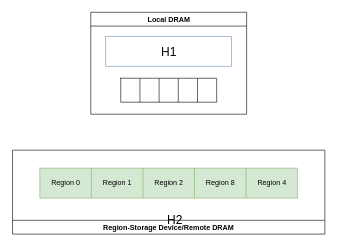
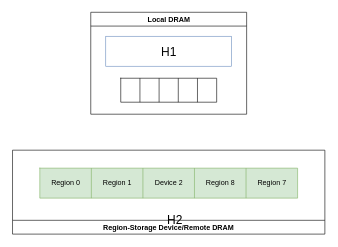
  <mxCell id="0" />
  <mxCell id="1" parent="0" />
  <mxCell id="2" value="Region-Storage Device/Remote DRAM" style="swimlane;whiteSpace=wrap;html=1;direction=west;" vertex="1" parent="1"><mxGeometry x="20" y="250" width="521" height="140" as="geometry"><mxRectangle x="39" y="270" width="240" height="30" as="alternateBounds" /></mxGeometry></mxCell>
  <mxCell id="3" value="" style="shape=table;startSize=0;container=1;collapsible=0;childLayout=tableLayout;fillColor=#d5e8d4;strokeColor=#82b366;" vertex="1" parent="2"><mxGeometry x="45.5" y="30" width="430" height="50" as="geometry" /></mxCell>
  <mxCell id="4" value="" style="shape=tableRow;horizontal=0;startSize=0;swimlaneHead=0;swimlaneBody=0;strokeColor=inherit;top=0;left=0;bottom=0;right=0;collapsible=0;dropTarget=0;fillColor=none;points=[[0,0.5],[1,0.5]];portConstraint=eastwest;" vertex="1" parent="3"><mxGeometry width="430" height="50" as="geometry" /></mxCell>
  <mxCell id="5" value="Region 0" style="shape=partialRectangle;html=1;whiteSpace=wrap;connectable=0;strokeColor=inherit;overflow=hidden;fillColor=none;top=0;left=0;bottom=0;right=0;pointerEvents=1;" vertex="1" parent="4"><mxGeometry width="86" height="50" as="geometry"><mxRectangle width="86" height="50" as="alternateBounds" /></mxGeometry></mxCell>
  <mxCell id="6" value="Region 1" style="shape=partialRectangle;html=1;whiteSpace=wrap;connectable=0;strokeColor=inherit;overflow=hidden;fillColor=none;top=0;left=0;bottom=0;right=0;pointerEvents=1;" vertex="1" parent="4"><mxGeometry x="86" width="86" height="50" as="geometry"><mxRectangle width="86" height="50" as="alternateBounds" /></mxGeometry></mxCell>
- <mxCell id="7" value="Region 2" style="shape=partialRectangle;html=1;whiteSpace=wrap;connectable=0;strokeColor=inherit;overflow=hidden;fillColor=none;top=0;left=0;bottom=0;right=0;pointerEvents=1;" vertex="1" parent="4"><mxGeometry x="172" width="86" height="50" as="geometry"><mxRectangle width="86" height="50" as="alternateBounds" /></mxGeometry></mxCell>
+ <mxCell id="7" value="Device 2" style="shape=partialRectangle;html=1;whiteSpace=wrap;connectable=0;strokeColor=inherit;overflow=hidden;fillColor=none;top=0;left=0;bottom=0;right=0;pointerEvents=1;" vertex="1" parent="4"><mxGeometry x="172" width="86" height="50" as="geometry"><mxRectangle width="86" height="50" as="alternateBounds" /></mxGeometry></mxCell>
  <mxCell id="8" value="Region 8" style="shape=partialRectangle;html=1;whiteSpace=wrap;connectable=0;strokeColor=inherit;overflow=hidden;fillColor=none;top=0;left=0;bottom=0;right=0;pointerEvents=1;" vertex="1" parent="4"><mxGeometry x="258" width="86" height="50" as="geometry"><mxRectangle width="86" height="50" as="alternateBounds" /></mxGeometry></mxCell>
- <mxCell id="9" value="Region 4" style="shape=partialRectangle;html=1;whiteSpace=wrap;connectable=0;strokeColor=inherit;overflow=hidden;fillColor=none;top=0;left=0;bottom=0;right=0;pointerEvents=1;" vertex="1" parent="4"><mxGeometry x="344" width="86" height="50" as="geometry"><mxRectangle width="86" height="50" as="alternateBounds" /></mxGeometry></mxCell>
+ <mxCell id="9" value="Region 7" style="shape=partialRectangle;html=1;whiteSpace=wrap;connectable=0;strokeColor=inherit;overflow=hidden;fillColor=none;top=0;left=0;bottom=0;right=0;pointerEvents=1;" vertex="1" parent="4"><mxGeometry x="344" width="86" height="50" as="geometry"><mxRectangle width="86" height="50" as="alternateBounds" /></mxGeometry></mxCell>
  <mxCell id="10" value="&lt;font style=&quot;font-size: 20px;&quot;&gt;H2&lt;/font&gt;" style="text;html=1;align=center;verticalAlign=middle;whiteSpace=wrap;rounded=0;" vertex="1" parent="2"><mxGeometry x="240.5" y="100" width="60" height="30" as="geometry" /></mxCell>
  <mxCell id="11" value="Local DRAM" style="swimlane;whiteSpace=wrap;html=1;" vertex="1" parent="1"><mxGeometry x="150.5" y="20" width="260" height="170" as="geometry" /></mxCell>
  <mxCell id="12" value="&lt;font style=&quot;font-size: 20px;&quot;&gt;H1&lt;/font&gt;" style="rounded=0;whiteSpace=wrap;html=1;fillColor=#ffffff;strokeColor=#6c8ebf;" vertex="1" parent="11"><mxGeometry x="25" y="40" width="210" height="50" as="geometry" /></mxCell>
  <mxCell id="13" value="" style="shape=table;startSize=0;container=1;collapsible=0;childLayout=tableLayout;" vertex="1" parent="11"><mxGeometry x="50" y="110" width="160" height="40" as="geometry" /></mxCell>
  <mxCell id="14" value="" style="shape=tableRow;horizontal=0;startSize=0;swimlaneHead=0;swimlaneBody=0;strokeColor=inherit;top=0;left=0;bottom=0;right=0;collapsible=0;dropTarget=0;fillColor=none;points=[[0,0.5],[1,0.5]];portConstraint=eastwest;" vertex="1" parent="13"><mxGeometry width="160" height="40" as="geometry" /></mxCell>
  <mxCell id="15" value="" style="shape=partialRectangle;html=1;whiteSpace=wrap;connectable=0;strokeColor=inherit;overflow=hidden;fillColor=none;top=0;left=0;bottom=0;right=0;pointerEvents=1;" vertex="1" parent="14"><mxGeometry width="32" height="40" as="geometry"><mxRectangle width="32" height="40" as="alternateBounds" /></mxGeometry></mxCell>
  <mxCell id="16" value="" style="shape=partialRectangle;html=1;whiteSpace=wrap;connectable=0;strokeColor=inherit;overflow=hidden;fillColor=none;top=0;left=0;bottom=0;right=0;pointerEvents=1;" vertex="1" parent="14"><mxGeometry x="32" width="32" height="40" as="geometry"><mxRectangle width="32" height="40" as="alternateBounds" /></mxGeometry></mxCell>
  <mxCell id="17" value="" style="shape=partialRectangle;html=1;whiteSpace=wrap;connectable=0;strokeColor=inherit;overflow=hidden;fillColor=none;top=0;left=0;bottom=0;right=0;pointerEvents=1;" vertex="1" parent="14"><mxGeometry x="64" width="32" height="40" as="geometry"><mxRectangle width="32" height="40" as="alternateBounds" /></mxGeometry></mxCell>
  <mxCell id="18" value="" style="shape=partialRectangle;html=1;whiteSpace=wrap;connectable=0;strokeColor=inherit;overflow=hidden;fillColor=none;top=0;left=0;bottom=0;right=0;pointerEvents=1;" vertex="1" parent="14"><mxGeometry x="96" width="32" height="40" as="geometry"><mxRectangle width="32" height="40" as="alternateBounds" /></mxGeometry></mxCell>
  <mxCell id="19" value="" style="shape=partialRectangle;html=1;whiteSpace=wrap;connectable=0;strokeColor=inherit;overflow=hidden;fillColor=none;top=0;left=0;bottom=0;right=0;pointerEvents=1;" vertex="1" parent="14"><mxGeometry x="128" width="32" height="40" as="geometry"><mxRectangle width="32" height="40" as="alternateBounds" /></mxGeometry></mxCell>
